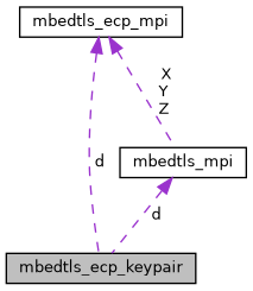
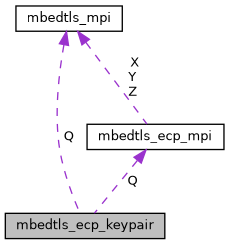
  digraph {
    node [color=black fontname=Helvetica fontsize=10 shape=record]
    edge [color=darkorchid3 dir=back fontname=Helvetica fontsize=10 labelfontname=Helvetica labelfontsize=10 style=dashed]
    n1 [fillcolor=grey75 fontcolor=black height=0.2 label=mbedtls_ecp_keypair style=filled width=0.4]
    n2 [height=0.2 label=mbedtls_ecp_mpi width=0.4]
    n3 [height=0.2 label=mbedtls_mpi width=0.4]
-   n2 -> n1 [label=" d"]
-   n3 -> n1 [label=" d"]
-   n2 -> n3 [label=" X\nY\nZ"]
+   n2 -> n1 [label=" Q"]
+   n3 -> n1 [label=" Q"]
+   n3 -> n2 [label=" X\nY\nZ"]
  }
